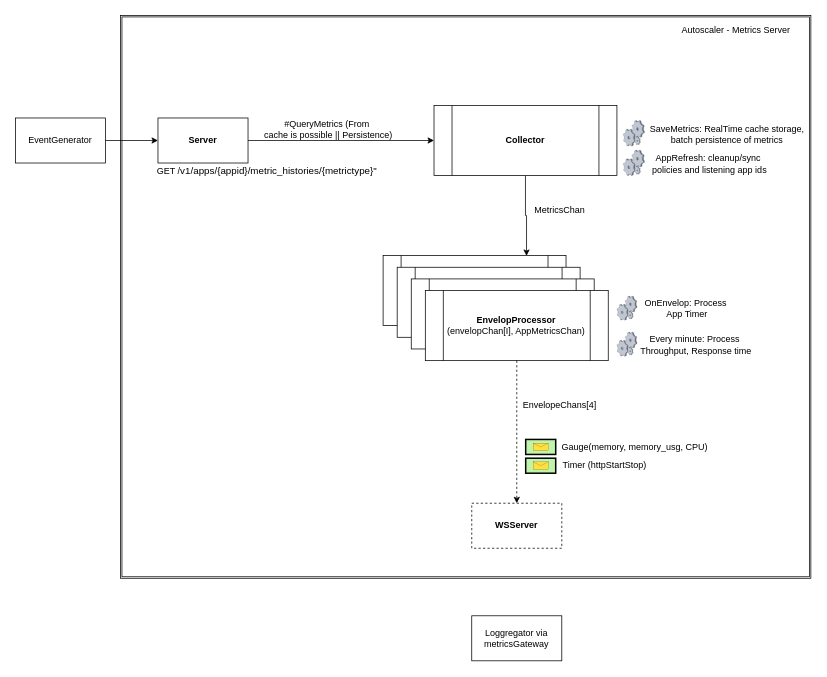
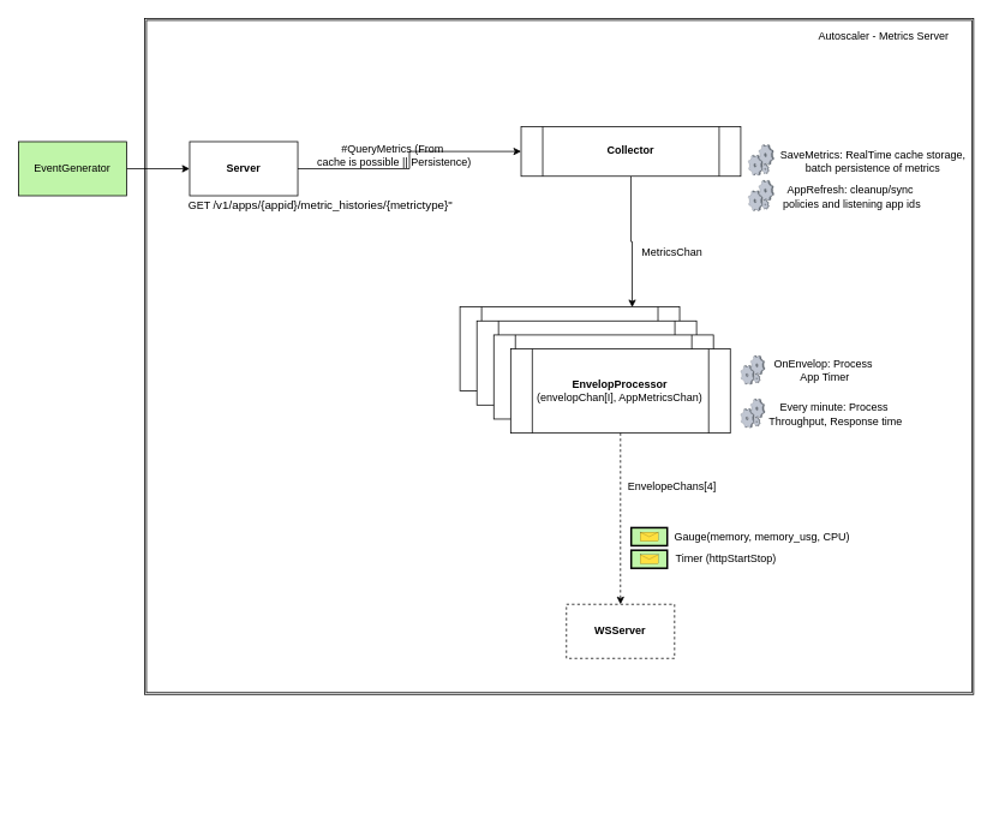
  <mxCell id="0" />
  <mxCell id="1" parent="0" />
  <mxCell id="2" value="" style="shape=ext;double=1;rounded=0;whiteSpace=wrap;html=1;" parent="1" vertex="1"><mxGeometry x="160" y="20" width="920" height="750" as="geometry" /></mxCell>
  <mxCell id="3" value="" style="group" parent="1" vertex="1" connectable="0"><mxGeometry x="510" y="340" width="300" height="140" as="geometry" /></mxCell>
  <mxCell id="4" value="EnvelopProcessor" style="shape=process;whiteSpace=wrap;html=1;backgroundOutline=1;" parent="3" vertex="1"><mxGeometry width="243.75" height="93.333" as="geometry" /></mxCell>
  <mxCell id="5" value="EnvelopProcessor" style="shape=process;whiteSpace=wrap;html=1;backgroundOutline=1;" parent="3" vertex="1"><mxGeometry x="18.75" y="15.556" width="243.75" height="93.333" as="geometry" /></mxCell>
  <mxCell id="6" value="EnvelopProcessor" style="shape=process;whiteSpace=wrap;html=1;backgroundOutline=1;" parent="3" vertex="1"><mxGeometry x="37.5" y="31.111" width="243.75" height="93.333" as="geometry" /></mxCell>
  <mxCell id="7" value="&lt;b&gt;EnvelopProcessor&lt;/b&gt;&lt;br&gt;(envelopChan[I], AppMetricsChan)" style="shape=process;whiteSpace=wrap;html=1;backgroundOutline=1;" parent="3" vertex="1"><mxGeometry x="56.25" y="46.667" width="243.75" height="93.333" as="geometry" /></mxCell>
  <mxCell id="8" value="&lt;b&gt;WSServer&lt;/b&gt;" style="rounded=0;whiteSpace=wrap;html=1;dashed=1;" parent="1" vertex="1"><mxGeometry x="628.12" y="670" width="120" height="60" as="geometry" /></mxCell>
  <mxCell id="9" style="edgeStyle=orthogonalEdgeStyle;rounded=0;orthogonalLoop=1;jettySize=auto;html=1;exitX=0.5;exitY=1;exitDx=0;exitDy=0;entryX=0.5;entryY=0;entryDx=0;entryDy=0;dashed=1;" parent="1" source="7" target="8" edge="1"><mxGeometry relative="1" as="geometry" /></mxCell>
  <mxCell id="10" value="EnvelopeChans[4]" style="text;html=1;align=center;verticalAlign=middle;resizable=0;points=[];autosize=1;strokeColor=none;fillColor=none;" parent="1" vertex="1"><mxGeometry x="690" y="530" width="110" height="20" as="geometry" /></mxCell>
  <mxCell id="11" value="" style="edgeStyle=orthogonalEdgeStyle;rounded=0;orthogonalLoop=1;jettySize=auto;html=1;entryX=0.784;entryY=0.005;entryDx=0;entryDy=0;entryPerimeter=0;" parent="1" source="12" target="4" edge="1"><mxGeometry relative="1" as="geometry" /></mxCell>
- <mxCell id="12" value="&lt;b&gt;Collector&lt;/b&gt;" style="shape=process;whiteSpace=wrap;html=1;backgroundOutline=1;" parent="1" vertex="1"><mxGeometry x="577.83" y="139.997" width="243.75" height="93.333" as="geometry" /></mxCell>
+ <mxCell id="12" value="&lt;b&gt;Collector&lt;/b&gt;" style="shape=process;whiteSpace=wrap;html=1;backgroundOutline=1;" parent="1" vertex="1"><mxGeometry x="577.83" y="139.997" width="243.75" height="55" as="geometry" /></mxCell>
  <mxCell id="13" value="MetricsChan" style="text;html=1;align=center;verticalAlign=middle;resizable=0;points=[];autosize=1;strokeColor=none;fillColor=none;" parent="1" vertex="1"><mxGeometry x="705" y="270" width="80" height="20" as="geometry" /></mxCell>
  <mxCell id="14" value="" style="group" parent="1" vertex="1" connectable="0"><mxGeometry x="700" y="560" width="270" height="70" as="geometry" /></mxCell>
  <mxCell id="15" value="" style="strokeWidth=2;outlineConnect=0;dashed=0;align=center;fontSize=8;fillColor=#c0f5a9;verticalLabelPosition=bottom;verticalAlign=top;shape=mxgraph.eip.envelope_wrapper;" parent="14" vertex="1"><mxGeometry y="25" width="40" height="20" as="geometry" /></mxCell>
  <mxCell id="16" value="" style="strokeWidth=2;outlineConnect=0;dashed=0;align=center;fontSize=8;fillColor=#c0f5a9;verticalLabelPosition=bottom;verticalAlign=top;shape=mxgraph.eip.envelope_wrapper;" parent="14" vertex="1"><mxGeometry y="50" width="40" height="20" as="geometry" /></mxCell>
  <mxCell id="17" value="Gauge(memory, memory_usg, CPU)" style="text;html=1;align=center;verticalAlign=middle;resizable=0;points=[];autosize=1;strokeColor=none;fillColor=none;" parent="14" vertex="1"><mxGeometry x="40" y="25" width="210" height="20" as="geometry" /></mxCell>
  <mxCell id="18" value="Timer (httpStartStop)&lt;br&gt;" style="text;html=1;align=center;verticalAlign=middle;resizable=0;points=[];autosize=1;strokeColor=none;fillColor=none;" parent="14" vertex="1"><mxGeometry x="40" y="50" width="130" height="20" as="geometry" /></mxCell>
  <mxCell id="19" value="" style="verticalLabelPosition=bottom;sketch=0;aspect=fixed;html=1;verticalAlign=top;strokeColor=none;align=center;outlineConnect=0;shape=mxgraph.citrix.process;" parent="1" vertex="1"><mxGeometry x="821.58" y="394" width="26.84" height="32" as="geometry" /></mxCell>
  <mxCell id="20" value="" style="verticalLabelPosition=bottom;sketch=0;aspect=fixed;html=1;verticalAlign=top;strokeColor=none;align=center;outlineConnect=0;shape=mxgraph.citrix.process;" parent="1" vertex="1"><mxGeometry x="821.58" y="442" width="26.84" height="32" as="geometry" /></mxCell>
  <mxCell id="21" value="Every minute: Process&lt;br&gt;&amp;nbsp;Throughput, Response time" style="text;html=1;align=center;verticalAlign=middle;resizable=0;points=[];autosize=1;strokeColor=none;fillColor=none;" parent="1" vertex="1"><mxGeometry x="840" y="444" width="170" height="30" as="geometry" /></mxCell>
  <mxCell id="22" value="OnEnvelop: Process&lt;br&gt;&amp;nbsp;App Timer&lt;br&gt;" style="text;html=1;align=center;verticalAlign=middle;resizable=0;points=[];autosize=1;strokeColor=none;fillColor=none;" parent="1" vertex="1"><mxGeometry x="848.42" y="396" width="130" height="30" as="geometry" /></mxCell>
  <mxCell id="23" value="Autoscaler - Metrics Server" style="text;html=1;align=center;verticalAlign=middle;resizable=0;points=[];autosize=1;strokeColor=none;fillColor=none;" parent="1" vertex="1"><mxGeometry x="900" y="30" width="160" height="20" as="geometry" /></mxCell>
- <mxCell id="24" value="Loggregator via metricsGateway" style="rounded=0;whiteSpace=wrap;html=1;" parent="1" vertex="1"><mxGeometry x="628.12" y="820" width="120" height="60" as="geometry" /></mxCell>
  <mxCell id="25" value="" style="edgeStyle=orthogonalEdgeStyle;rounded=0;orthogonalLoop=1;jettySize=auto;html=1;fontFamily=Helvetica;fontColor=#000000;entryX=0;entryY=0.5;entryDx=0;entryDy=0;" parent="1" source="35" target="12" edge="1"><mxGeometry relative="1" as="geometry" /></mxCell>
  <mxCell id="26" value="" style="verticalLabelPosition=bottom;sketch=0;aspect=fixed;html=1;verticalAlign=top;strokeColor=none;align=center;outlineConnect=0;shape=mxgraph.citrix.process;" parent="1" vertex="1"><mxGeometry x="830" y="199.45" width="28.42" height="33.88" as="geometry" /></mxCell>
  <mxCell id="27" value="AppRefresh: cleanup/sync&lt;br&gt;&amp;nbsp;policies and listening app ids" style="text;html=1;align=center;verticalAlign=middle;resizable=0;points=[];autosize=1;strokeColor=none;fillColor=none;" parent="1" vertex="1"><mxGeometry x="858.42" y="203.33" width="170" height="30" as="geometry" /></mxCell>
  <mxCell id="28" value="" style="verticalLabelPosition=bottom;sketch=0;aspect=fixed;html=1;verticalAlign=top;strokeColor=none;align=center;outlineConnect=0;shape=mxgraph.citrix.process;" parent="1" vertex="1"><mxGeometry x="830" y="160" width="28.42" height="33.88" as="geometry" /></mxCell>
  <mxCell id="29" value="SaveMetrics: RealTime cache storage, &lt;br&gt;batch persistence of metrics&lt;br&gt;" style="text;html=1;align=center;verticalAlign=middle;resizable=0;points=[];autosize=1;strokeColor=none;fillColor=none;" parent="1" vertex="1"><mxGeometry x="858.42" y="163.88" width="220" height="30" as="geometry" /></mxCell>
  <mxCell id="30" value="" style="edgeStyle=orthogonalEdgeStyle;rounded=0;orthogonalLoop=1;jettySize=auto;html=1;fontFamily=Helvetica;fontColor=#000000;entryX=0;entryY=0.5;entryDx=0;entryDy=0;" parent="1" source="31" target="35" edge="1"><mxGeometry relative="1" as="geometry" /></mxCell>
- <mxCell id="31" value="EventGenerator" style="rounded=0;whiteSpace=wrap;html=1;" parent="1" vertex="1"><mxGeometry x="20" y="156.66" width="120" height="60" as="geometry" /></mxCell>
+ <mxCell id="31" value="EventGenerator" style="rounded=0;whiteSpace=wrap;html=1;fillColor=#c0f5a9;" parent="1" vertex="1"><mxGeometry x="20" y="156.66" width="120" height="60" as="geometry" /></mxCell>
  <mxCell id="32" value="" style="group" parent="1" vertex="1" connectable="0"><mxGeometry x="200" y="153.33" width="320" height="83.33" as="geometry" /></mxCell>
  <mxCell id="33" value="#QueryMetrics (From&lt;br&gt;&amp;nbsp;cache is possible || Persistence)" style="text;html=1;align=center;verticalAlign=middle;resizable=0;points=[];autosize=1;strokeColor=none;fillColor=none;fontFamily=Helvetica;fontColor=#000000;" parent="32" vertex="1"><mxGeometry x="140" y="3.33" width="190" height="30" as="geometry" /></mxCell>
  <mxCell id="34" value="" style="group" parent="32" vertex="1" connectable="0"><mxGeometry y="3.33" width="310" height="80.0" as="geometry" /></mxCell>
  <mxCell id="35" value="&lt;b&gt;Server&lt;/b&gt;" style="rounded=0;whiteSpace=wrap;html=1;" parent="34" vertex="1"><mxGeometry x="10" width="120" height="60" as="geometry" /></mxCell>
  <mxCell id="36" value="GET /&lt;span style=&quot;font-size: 9.8pt&quot;&gt;v1/apps/{appid}/metric_histories/{metrictype}&quot;&lt;/span&gt;" style="text;html=1;align=center;verticalAlign=middle;resizable=0;points=[];autosize=1;strokeColor=none;fillColor=none;" parent="34" vertex="1"><mxGeometry y="60.0" width="310" height="20" as="geometry" /></mxCell>
